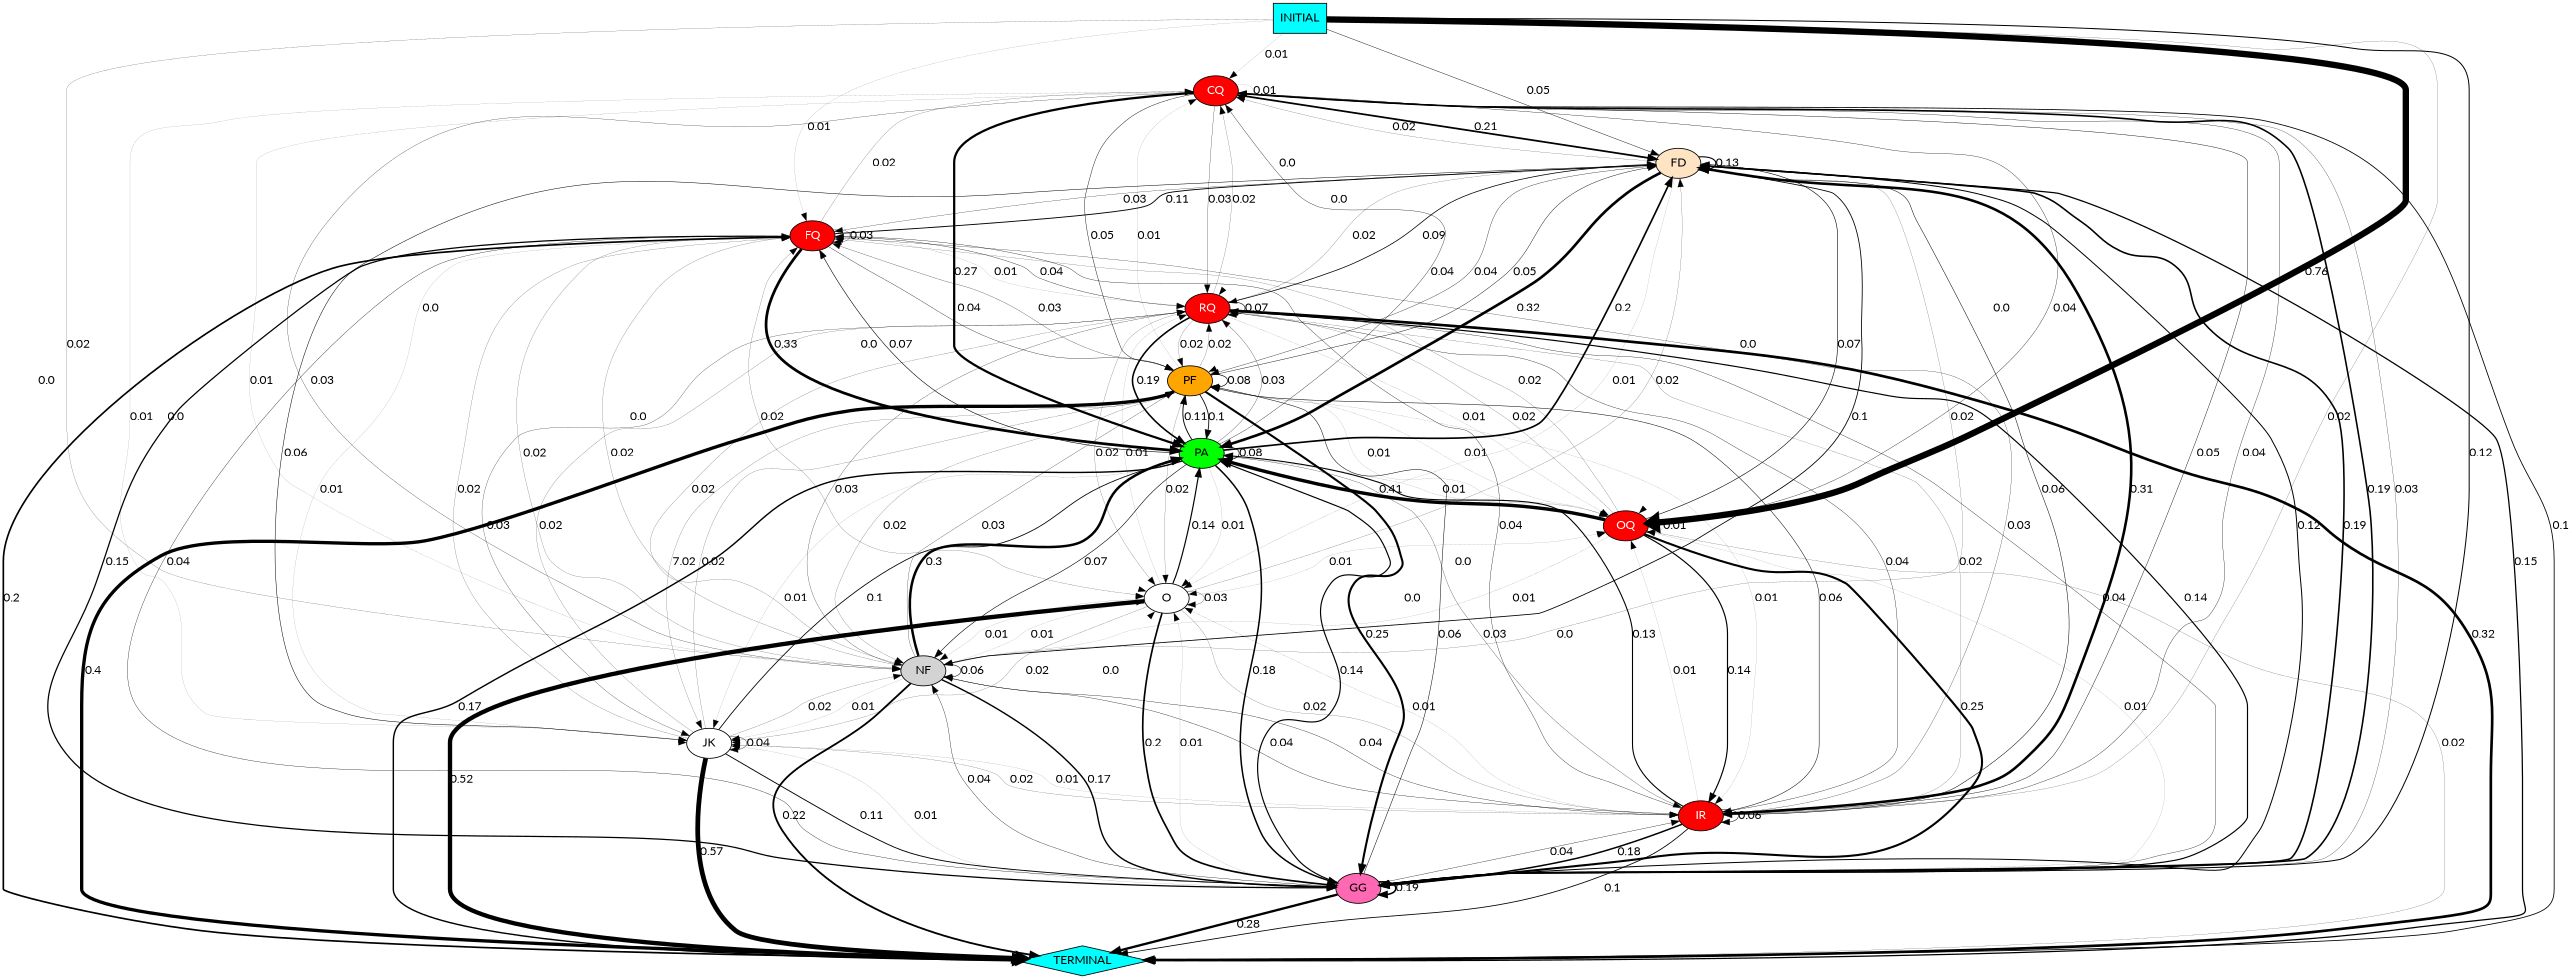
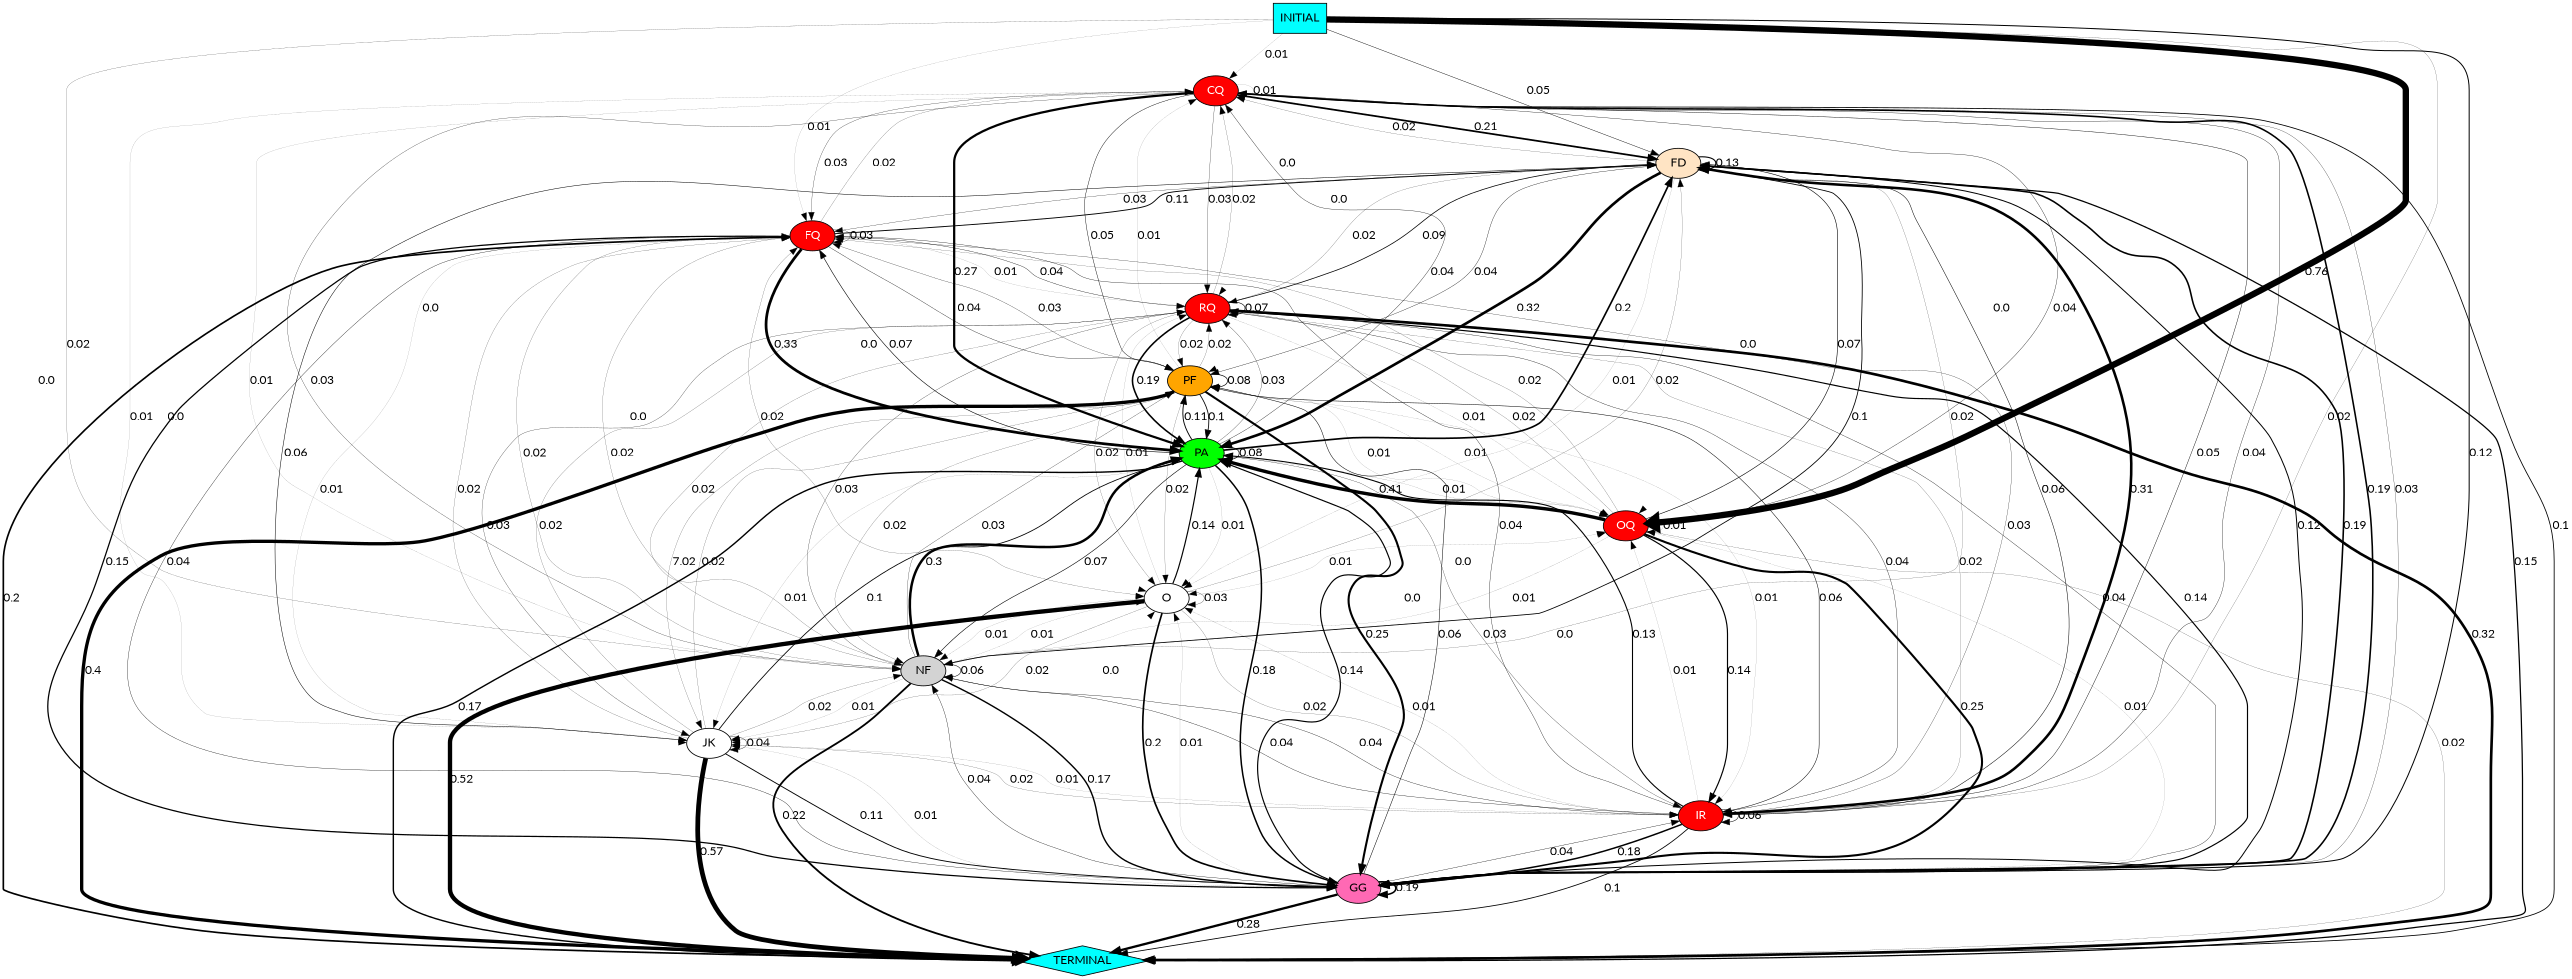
  digraph {
    fontname=Lato
    node [fillcolor=red fontname=Lato style=filled]
    edge [fontname=Lato penwidth=0.1]
    n1 [fontcolor=white label=CQ]
    n2 [fillcolor=bisque fontcolor=black label=FD]
    n3 [fontcolor=white label=FQ]
    n4 [fillcolor=hotpink label=GG]
    n5 [fontcolor=white label=IR]
    n6 [label=JK fillcolor="" style=""]
    n7 [label=NF orange=red fillcolor=""]
    n8 [label=O fillcolor="" style=""]
    n9 [fontcolor=white label=OQ]
    n10 [fillcolor=green label=PA]
    n11 [fillcolor=orange label=PF]
    n12 [fontcolor=white label=RQ]
    n13 [fillcolor=cyan label=TERMINAL shape=diamond]
    n14 [fillcolor=cyan label=INITIAL shape=box]
    n1 -> n1 [label=0.01]
    n1 -> n2 [label=0.21 penwidth=2.1]
+   n1 -> n3 [label=0.03 penwidth=0.3]
    n1 -> n4 [label=0.19 penwidth=1.9]
    n1 -> n5 [label=0.05 penwidth=0.5]
    n1 -> n6 [label=0.01]
    n1 -> n7 [label=0.03 penwidth=0.3]
    n1 -> n8 [label=0.0 penwidth=0.0]
    n1 -> n9 [label=0.0 penwidth=0.0]
    n1 -> n10 [label=0.27 penwidth=2.7]
    n1 -> n11 [label=0.05 penwidth=0.5]
    n1 -> n12 [label=0.03 penwidth=0.3]
    n1 -> n13 [label=0.1 penwidth=1.0]
    n2 -> n1 [label=0.02 penwidth=0.2]
    n2 -> n2 [label=0.13 penwidth=1.3]
    n2 -> n3 [label=0.03 penwidth=0.3]
    n2 -> n4 [label=0.19 penwidth=1.9]
    n2 -> n5 [label=0.06 penwidth=0.6]
    n2 -> n7 [label=0.02 penwidth=0.2]
    n2 -> n8 [label=0.01]
    n2 -> n9 [label=0.0 penwidth=0.0]
    n2 -> n10 [label=0.32 penwidth=3.2]
    n2 -> n11 [label=0.04 penwidth=0.4]
    n2 -> n12 [label=0.02 penwidth=0.2]
    n2 -> n13 [label=0.15 penwidth=1.5]
    n3 -> n1 [label=0.02 penwidth=0.2]
    n3 -> n2 [label=0.11 penwidth=1.1]
    n3 -> n3 [label=0.03 penwidth=0.3]
    n3 -> n4 [label=0.15 penwidth=1.5]
    n3 -> n5 [label=0.03 penwidth=0.3]
    n3 -> n6 [label=0.01]
    n3 -> n7 [label=0.02 penwidth=0.2]
    n3 -> n8 [label=0.0 penwidth=0.0]
    n3 -> n10 [label=0.33 penwidth=3.3000000000000003]
    n3 -> n11 [label=0.04 penwidth=0.4]
    n3 -> n12 [label=0.04 penwidth=0.4]
    n3 -> n13 [label=0.2 penwidth=2.0]
    n4 -> n1 [label=0.03 penwidth=0.3]
    n4 -> n2 [label=0.12 penwidth=1.2]
    n4 -> n3 [label=0.04 penwidth=0.4]
    n4 -> n4 [label=0.19 penwidth=1.9]
    n4 -> n5 [label=0.04 penwidth=0.4]
    n4 -> n6 [label=0.01]
    n4 -> n7 [label=0.04 penwidth=0.4]
    n4 -> n8 [label=0.01]
    n4 -> n9 [label=0.01]
    n4 -> n10 [label=0.14 penwidth=1.4000000000000001]
    n4 -> n11 [label=0.06 penwidth=0.6]
    n4 -> n12 [label=0.04 penwidth=0.4]
    n4 -> n13 [label=0.28 penwidth=2.8000000000000003]
    n5 -> n1 [label=0.04 penwidth=0.4]
    n5 -> n2 [label=0.31 penwidth=3.1]
    n5 -> n3 [label=0.04 penwidth=0.4]
    n5 -> n4 [label=0.18 penwidth=1.7999999999999998]
    n5 -> n5 [label=0.06 penwidth=0.6]
    n5 -> n6 [label=0.01]
    n5 -> n7 [label=0.04 penwidth=0.4]
    n5 -> n8 [label=0.01]
    n5 -> n9 [label=0.01]
    n5 -> n10 [label=0.13 penwidth=1.3]
    n5 -> n11 [label=0.06 penwidth=0.6]
    n5 -> n12 [label=0.02 penwidth=0.2]
    n5 -> n13 [label=0.1 penwidth=1.0]
    n6 -> n1 [label=0.0 penwidth=0.0]
    n6 -> n2 [label=0.06 penwidth=0.6]
    n6 -> n3 [label=0.02 penwidth=0.2]
    n6 -> n4 [label=0.11 penwidth=1.1]
    n6 -> n5 [label=0.02 penwidth=0.2]
    n6 -> n6 [label=0.04 penwidth=0.4]
    n6 -> n7 [label=0.02 penwidth=0.2]
    n6 -> n8 [label=0.0 penwidth=0.0]
    n6 -> n10 [label=0.1 penwidth=1.0]
    n6 -> n11 [label=0.02 penwidth=0.2]
    n6 -> n12 [label=0.02 penwidth=0.2]
    n6 -> n13 [label=0.57 penwidth=5.699999999999999]
    n7 -> n1 [label=0.01]
    n7 -> n2 [label=0.1 penwidth=1.0]
    n7 -> n3 [label=0.02 penwidth=0.2]
    n7 -> n4 [label=0.17 penwidth=1.7000000000000002]
    n7 -> n5 [label=0.04 penwidth=0.4]
    n7 -> n6 [label=0.01]
    n7 -> n7 [label=0.06 penwidth=0.6]
    n7 -> n8 [label=0.01]
    n7 -> n9 [label=0.0 penwidth=0.0]
    n7 -> n10 [label=0.3 penwidth=3.0]
    n7 -> n11 [label=0.03 penwidth=0.3]
    n7 -> n12 [label=0.03 penwidth=0.3]
    n7 -> n13 [label=0.22 penwidth=2.2]
    n8 -> n2 [label=0.02 penwidth=0.2]
    n8 -> n3 [label=0.02 penwidth=0.2]
    n8 -> n4 [label=0.2 penwidth=2.0]
    n8 -> n5 [label=0.02 penwidth=0.2]
    n8 -> n6 [label=0.02 penwidth=0.2]
    n8 -> n7 [label=0.01]
    n8 -> n8 [label=0.03 penwidth=0.3]
    n8 -> n9 [label=0.01]
    n8 -> n10 [label=0.14 penwidth=1.4000000000000001]
    n8 -> n12 [label=0.01]
    n8 -> n13 [label=0.52 penwidth=5.2]
    n9 -> n1 [label=0.04 penwidth=0.4]
    n9 -> n2 [label=0.07 penwidth=0.7000000000000001]
    n9 -> n3 [label=0.02 penwidth=0.2]
    n9 -> n4 [label=0.25 penwidth=2.5]
    n9 -> n5 [label=0.14 penwidth=1.4000000000000001]
    n9 -> n6 [label=0.0 penwidth=0.0]
    n9 -> n7 [label=0.01]
    n9 -> n8 [label=0.0 penwidth=0.0]
    n9 -> n9 [label=0.01]
    n9 -> n10 [label=0.41 penwidth=4.1]
    n9 -> n11 [label=0.01]
    n9 -> n12 [label=0.02 penwidth=0.2]
    n9 -> n13 [label=0.02 penwidth=0.2]
    n10 -> n1 [label=0.04 penwidth=0.4]
    n10 -> n2 [label=0.2 penwidth=2.0]
    n10 -> n3 [label=0.07 penwidth=0.7000000000000001]
    n10 -> n4 [label=0.18 penwidth=1.7999999999999998]
    n10 -> n5 [label=0.03 penwidth=0.3]
    n10 -> n6 [label=0.01]
    n10 -> n7 [label=0.07 penwidth=0.7000000000000001]
    n10 -> n8 [label=0.01]
    n10 -> n9 [label=0.01]
    n10 -> n10 [label=0.08 penwidth=0.8]
    n10 -> n11 [label=0.11 penwidth=1.1]
    n10 -> n12 [label=0.03 penwidth=0.3]
    n10 -> n13 [label=0.17 penwidth=1.7000000000000002]
    n11 -> n1 [label=0.01]
-   n11 -> n2 [label=0.05 penwidth=0.5]
    n11 -> n3 [label=0.03 penwidth=0.3]
    n11 -> n4 [label=0.25 penwidth=2.5]
    n11 -> n5 [label=0.01]
    n11 -> n6 [label=7.02 penwidth=0.2]
    n11 -> n7 [label=0.02 penwidth=0.2]
    n11 -> n8 [label=0.02 penwidth=0.2]
    n11 -> n9 [label=0.01]
    n11 -> n10 [label=0.1 penwidth=1.0]
    n11 -> n11 [label=0.08 penwidth=0.8]
    n11 -> n12 [label=0.02 penwidth=0.2]
    n11 -> n13 [label=0.4 penwidth=4.0]
    n12 -> n1 [label=0.02 penwidth=0.2]
    n12 -> n2 [label=0.09 penwidth=0.8999999999999999]
    n12 -> n3 [label=0.01]
    n12 -> n4 [label=0.14 penwidth=1.4000000000000001]
    n12 -> n5 [label=0.04 penwidth=0.4]
    n12 -> n6 [label=0.03 penwidth=0.3]
    n12 -> n7 [label=0.02 penwidth=0.2]
    n12 -> n8 [label=0.02 penwidth=0.2]
    n12 -> n9 [label=0.01]
    n12 -> n10 [label=0.19 penwidth=1.9]
    n12 -> n11 [label=0.02 penwidth=0.2]
    n12 -> n12 [label=0.07 penwidth=0.7000000000000001]
    n12 -> n13 [label=0.32 penwidth=3.2]
    n14 -> n1 [label=0.01]
    n14 -> n2 [label=0.05 penwidth=0.5]
    n14 -> n3 [label=0.01]
    n14 -> n4 [label=0.12 penwidth=1.2]
    n14 -> n5 [label=0.02 penwidth=0.2]
    n14 -> n6 [label=0.0 penwidth=0.0]
    n14 -> n7 [label=0.02 penwidth=0.2]
    n14 -> n8 [label=0.0 penwidth=0.0]
    n14 -> n9 [label=0.76 penwidth=7.6]
    n14 -> n11 [label=0.0 penwidth=0.0]
    n14 -> n12 [label=0.0 penwidth=0.0]
  }
